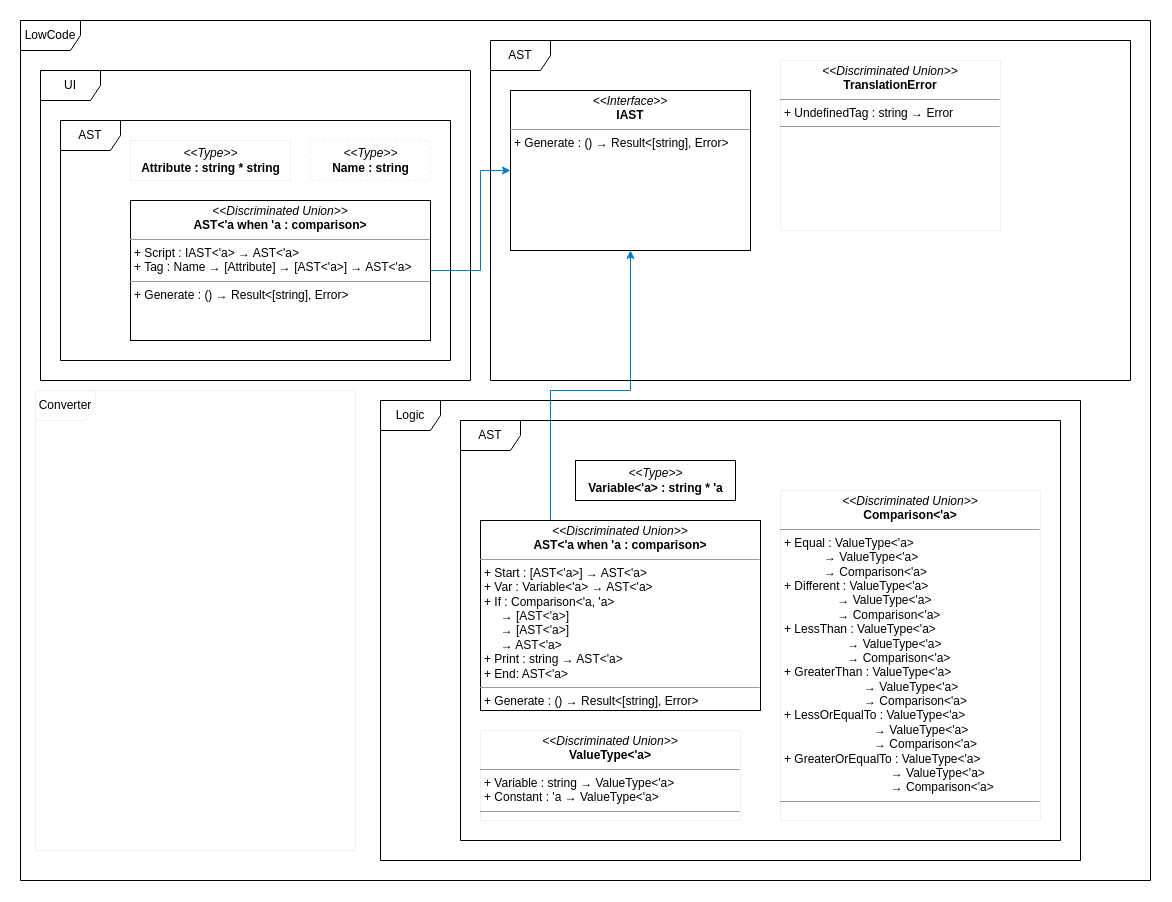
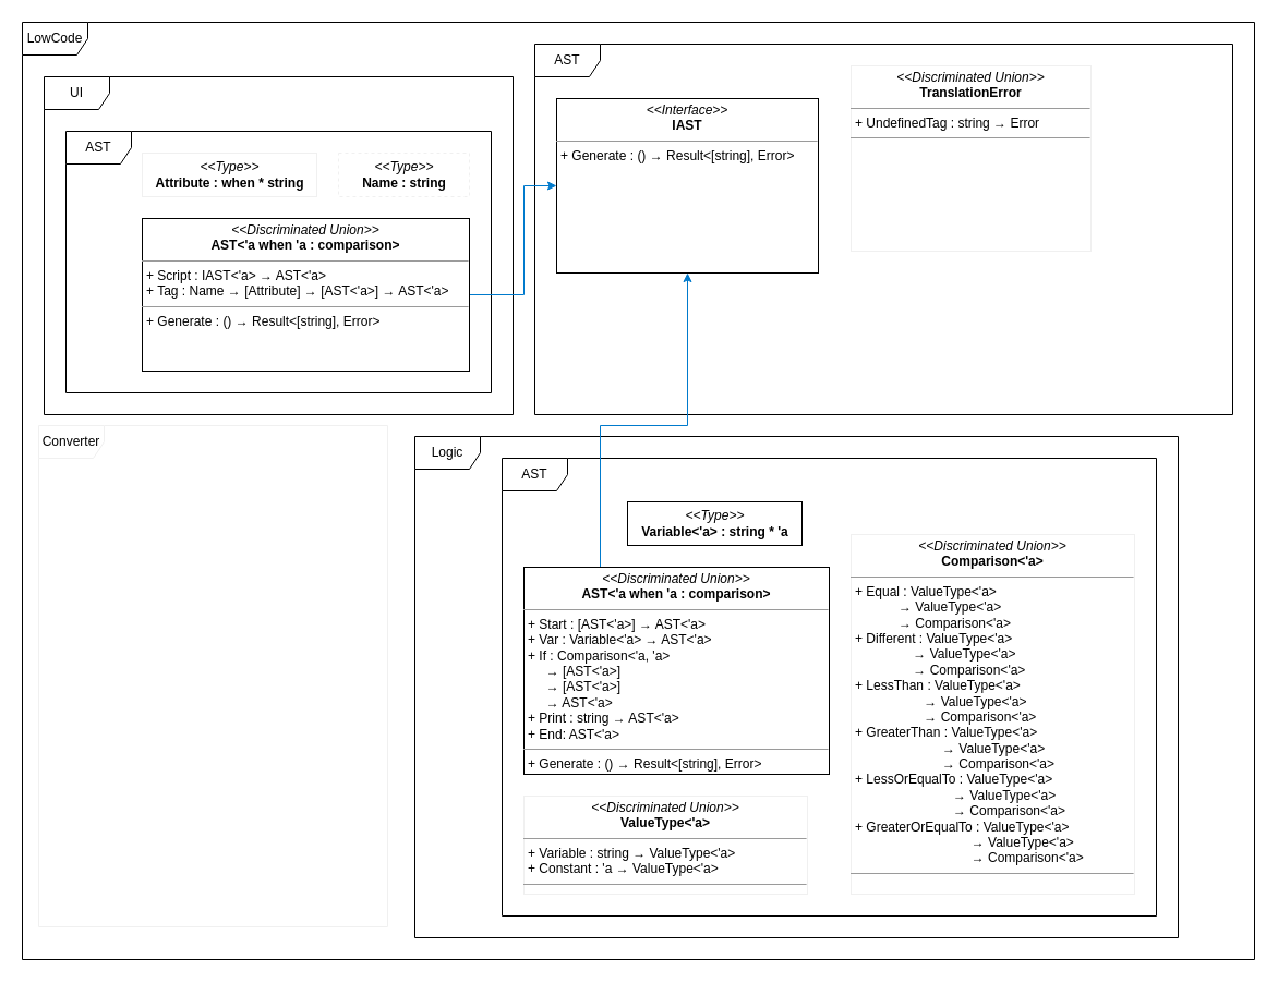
  <mxCell id="0" />
  <mxCell id="1" parent="0" />
  <mxCell id="2" value="LowCode" style="shape=umlFrame;whiteSpace=wrap;html=1;" parent="1" vertex="1"><mxGeometry x="20" y="20" width="1130" height="860" as="geometry" /></mxCell>
  <mxCell id="3" value="UI" style="shape=umlFrame;whiteSpace=wrap;html=1;" parent="1" vertex="1"><mxGeometry x="40" y="70" width="430" height="310" as="geometry" /></mxCell>
  <mxCell id="4" value="AST" style="shape=umlFrame;whiteSpace=wrap;html=1;" parent="1" vertex="1"><mxGeometry x="60" y="120" width="390" height="240" as="geometry" /></mxCell>
  <mxCell id="5" value="AST" style="shape=umlFrame;whiteSpace=wrap;html=1;" parent="1" vertex="1"><mxGeometry x="490" y="40" width="640" height="340" as="geometry" /></mxCell>
  <mxCell id="6" value="&lt;p style=&quot;margin: 0px ; margin-top: 4px ; text-align: center&quot;&gt;&lt;i&gt;&amp;lt;&amp;lt;Interface&amp;gt;&amp;gt;&lt;/i&gt;&lt;br&gt;&lt;b&gt;IAST&lt;/b&gt;&lt;/p&gt;&lt;hr size=&quot;1&quot;&gt;&lt;p style=&quot;margin: 0px ; margin-left: 4px&quot;&gt;+ Generate : ()&amp;nbsp;→ Result&amp;lt;[string], Error&amp;gt;&lt;/p&gt;" style="verticalAlign=top;align=left;overflow=fill;fontSize=12;fontFamily=Helvetica;html=1;" parent="1" vertex="1"><mxGeometry x="510" y="90" width="240" height="160" as="geometry" /></mxCell>
  <mxCell id="7" style="edgeStyle=orthogonalEdgeStyle;rounded=0;orthogonalLoop=1;jettySize=auto;html=1;exitX=1;exitY=0.5;exitDx=0;exitDy=0;entryX=0;entryY=0.5;entryDx=0;entryDy=0;strokeColor=#007ACC;" parent="1" source="8" target="6" edge="1"><mxGeometry relative="1" as="geometry"><Array as="points"><mxPoint x="480" y="270" /><mxPoint x="480" y="170" /></Array></mxGeometry></mxCell>
  <mxCell id="8" value="&lt;p style=&quot;margin: 0px ; margin-top: 4px ; text-align: center&quot;&gt;&lt;i&gt;&amp;lt;&amp;lt;Discriminated Union&amp;gt;&amp;gt;&lt;/i&gt;&lt;br&gt;&lt;b&gt;AST&amp;lt;'a when 'a : comparison&amp;gt;&lt;/b&gt;&lt;/p&gt;&lt;hr size=&quot;1&quot;&gt;&lt;p style=&quot;margin: 0px ; margin-left: 4px&quot;&gt;+ Script : IAST&amp;lt;'a&amp;gt;&amp;nbsp;→ AST&amp;lt;'a&amp;gt;&lt;/p&gt;&lt;p style=&quot;margin: 0px ; margin-left: 4px&quot;&gt;+ Tag : Name → [Attribute]&amp;nbsp;→ [AST&amp;lt;'a&amp;gt;]&amp;nbsp;→ AST&amp;lt;'a&amp;gt;&lt;/p&gt;&lt;hr size=&quot;1&quot;&gt;&lt;p style=&quot;margin: 0px ; margin-left: 4px&quot;&gt;+ Generate : ()&amp;nbsp;→ Result&amp;lt;[string], Error&amp;gt;&lt;/p&gt;" style="verticalAlign=top;align=left;overflow=fill;fontSize=12;fontFamily=Helvetica;html=1;" parent="1" vertex="1"><mxGeometry x="130" y="200" width="300" height="140" as="geometry" /></mxCell>
  <mxCell id="9" value="Logic" style="shape=umlFrame;whiteSpace=wrap;html=1;" parent="1" vertex="1"><mxGeometry x="380" y="400" width="700" height="460" as="geometry" /></mxCell>
  <mxCell id="10" value="AST" style="shape=umlFrame;whiteSpace=wrap;html=1;" parent="1" vertex="1"><mxGeometry x="460" y="420" width="600" height="420" as="geometry" /></mxCell>
  <mxCell id="11" style="edgeStyle=orthogonalEdgeStyle;rounded=0;orthogonalLoop=1;jettySize=auto;html=1;exitX=0.25;exitY=0;exitDx=0;exitDy=0;strokeColor=#007ACC;entryX=0.5;entryY=1;entryDx=0;entryDy=0;" parent="1" source="12" target="6" edge="1"><mxGeometry relative="1" as="geometry"><Array as="points"><mxPoint x="550" y="390" /><mxPoint x="630" y="390" /></Array></mxGeometry></mxCell>
  <mxCell id="12" value="&lt;p style=&quot;margin: 0px ; margin-top: 4px ; text-align: center&quot;&gt;&lt;i&gt;&amp;lt;&amp;lt;Discriminated Union&amp;gt;&amp;gt;&lt;/i&gt;&lt;br&gt;&lt;b&gt;AST&amp;lt;'a when 'a : comparison&amp;gt;&lt;/b&gt;&lt;/p&gt;&lt;hr size=&quot;1&quot;&gt;&lt;p style=&quot;margin: 0px ; margin-left: 4px&quot;&gt;+ Start : [AST&amp;lt;'a&amp;gt;] → AST&amp;lt;'a&amp;gt;&lt;/p&gt;&lt;p style=&quot;margin: 0px ; margin-left: 4px&quot;&gt;+ Var : Variable&amp;lt;'a&amp;gt; → AST&amp;lt;'a&amp;gt;&lt;/p&gt;&lt;p style=&quot;margin: 0px ; margin-left: 4px&quot;&gt;+ If : Comparison&amp;lt;'a, 'a&amp;gt;&lt;/p&gt;&lt;p style=&quot;margin: 0px ; margin-left: 4px&quot;&gt;&amp;nbsp; &amp;nbsp; &amp;nbsp;→&amp;nbsp;[AST&amp;lt;'a&amp;gt;]&lt;/p&gt;&lt;p style=&quot;margin: 0px ; margin-left: 4px&quot;&gt;&amp;nbsp; &amp;nbsp; &amp;nbsp;→ [AST&amp;lt;'a&amp;gt;]&lt;/p&gt;&lt;p style=&quot;margin: 0px ; margin-left: 4px&quot;&gt;&amp;nbsp; &amp;nbsp; &amp;nbsp;→ AST&amp;lt;'a&amp;gt;&lt;/p&gt;&lt;p style=&quot;margin: 0px ; margin-left: 4px&quot;&gt;+ Print : string&amp;nbsp;→ AST&amp;lt;'a&amp;gt;&lt;/p&gt;&lt;p style=&quot;margin: 0px ; margin-left: 4px&quot;&gt;+ End: AST&amp;lt;'a&amp;gt;&lt;/p&gt;&lt;hr size=&quot;1&quot;&gt;&lt;p style=&quot;margin: 0px ; margin-left: 4px&quot;&gt;+ Generate : ()&amp;nbsp;→ Result&amp;lt;[string], Error&amp;gt;&lt;/p&gt;" style="verticalAlign=top;align=left;overflow=fill;fontSize=12;fontFamily=Helvetica;html=1;" parent="1" vertex="1"><mxGeometry x="480" y="520" width="280" height="190" as="geometry" /></mxCell>
  <mxCell id="13" value="&lt;i&gt;&amp;lt;&amp;lt;Type&amp;gt;&amp;gt;&lt;/i&gt;&lt;br&gt;&lt;b&gt;Variable&amp;lt;'a&amp;gt; : string * 'a&lt;/b&gt;" style="html=1;" parent="1" vertex="1"><mxGeometry x="575" y="460" width="160" height="40" as="geometry" /></mxCell>
  <mxCell id="14" value="&lt;p style=&quot;margin: 0px ; margin-top: 4px ; text-align: center&quot;&gt;&lt;i&gt;&amp;lt;&amp;lt;Discriminated Union&amp;gt;&amp;gt;&lt;/i&gt;&lt;br&gt;&lt;b&gt;Comparison&amp;lt;'a&amp;gt;&lt;/b&gt;&lt;/p&gt;&lt;hr size=&quot;1&quot;&gt;&lt;p style=&quot;margin: 0px ; margin-left: 4px&quot;&gt;+ Equal : ValueType&amp;lt;'a&amp;gt;&lt;/p&gt;&lt;p style=&quot;margin: 0px ; margin-left: 4px&quot;&gt;&amp;nbsp; &amp;nbsp; &amp;nbsp; &amp;nbsp; &amp;nbsp; &amp;nbsp; → ValueType&amp;lt;'a&amp;gt;&lt;/p&gt;&lt;p style=&quot;margin: 0px ; margin-left: 4px&quot;&gt;&amp;nbsp; &amp;nbsp; &amp;nbsp; &amp;nbsp; &amp;nbsp; &amp;nbsp; → Comparison&amp;lt;'a&amp;gt;&lt;/p&gt;&lt;p style=&quot;margin: 0px ; margin-left: 4px&quot;&gt;+ Different : ValueType&amp;lt;'a&amp;gt;&lt;/p&gt;&lt;p style=&quot;margin: 0px ; margin-left: 4px&quot;&gt;&amp;nbsp; &amp;nbsp; &amp;nbsp; &amp;nbsp; &amp;nbsp; &amp;nbsp; &amp;nbsp; &amp;nbsp; → ValueType&amp;lt;'a&amp;gt;&lt;/p&gt;&lt;p style=&quot;margin: 0px ; margin-left: 4px&quot;&gt;&amp;nbsp; &amp;nbsp; &amp;nbsp; &amp;nbsp; &amp;nbsp; &amp;nbsp; &amp;nbsp; &amp;nbsp; → Comparison&amp;lt;'a&amp;gt;&lt;/p&gt;&lt;p style=&quot;margin: 0px ; margin-left: 4px&quot;&gt;+ LessThan : ValueType&amp;lt;'a&amp;gt;&lt;/p&gt;&lt;p style=&quot;margin: 0px ; margin-left: 4px&quot;&gt;&amp;nbsp; &amp;nbsp; &amp;nbsp; &amp;nbsp; &amp;nbsp; &amp;nbsp; &amp;nbsp; &amp;nbsp; &amp;nbsp; &amp;nbsp;→ ValueType&amp;lt;'a&amp;gt;&lt;/p&gt;&lt;p style=&quot;margin: 0px ; margin-left: 4px&quot;&gt;&amp;nbsp; &amp;nbsp; &amp;nbsp; &amp;nbsp; &amp;nbsp; &amp;nbsp; &amp;nbsp; &amp;nbsp; &amp;nbsp; &amp;nbsp;→ Comparison&amp;lt;'a&amp;gt;&lt;/p&gt;&lt;p style=&quot;margin: 0px ; margin-left: 4px&quot;&gt;+ GreaterThan : ValueType&amp;lt;'a&amp;gt;&lt;/p&gt;&lt;p style=&quot;margin: 0px ; margin-left: 4px&quot;&gt;&amp;nbsp; &amp;nbsp; &amp;nbsp; &amp;nbsp; &amp;nbsp; &amp;nbsp; &amp;nbsp; &amp;nbsp; &amp;nbsp; &amp;nbsp; &amp;nbsp; &amp;nbsp;&amp;nbsp;→ ValueType&amp;lt;'a&amp;gt;&lt;/p&gt;&lt;p style=&quot;margin: 0px ; margin-left: 4px&quot;&gt;&amp;nbsp; &amp;nbsp; &amp;nbsp; &amp;nbsp; &amp;nbsp; &amp;nbsp; &amp;nbsp; &amp;nbsp; &amp;nbsp; &amp;nbsp; &amp;nbsp; &amp;nbsp;&amp;nbsp;→ Comparison&amp;lt;'a&amp;gt;&lt;/p&gt;&lt;p style=&quot;margin: 0px ; margin-left: 4px&quot;&gt;+ LessOrEqualTo : ValueType&amp;lt;'a&amp;gt;&lt;/p&gt;&lt;p style=&quot;margin: 0px ; margin-left: 4px&quot;&gt;&amp;nbsp; &amp;nbsp; &amp;nbsp; &amp;nbsp; &amp;nbsp; &amp;nbsp; &amp;nbsp; &amp;nbsp; &amp;nbsp; &amp;nbsp; &amp;nbsp; &amp;nbsp; &amp;nbsp; &amp;nbsp;→ ValueType&amp;lt;'a&amp;gt;&lt;/p&gt;&lt;p style=&quot;margin: 0px ; margin-left: 4px&quot;&gt;&amp;nbsp; &amp;nbsp; &amp;nbsp; &amp;nbsp; &amp;nbsp; &amp;nbsp; &amp;nbsp; &amp;nbsp; &amp;nbsp; &amp;nbsp; &amp;nbsp; &amp;nbsp; &amp;nbsp; &amp;nbsp;→ Comparison&amp;lt;'a&amp;gt;&lt;/p&gt;&lt;p style=&quot;margin: 0px ; margin-left: 4px&quot;&gt;+ GreaterOrEqualTo : ValueType&amp;lt;'a&amp;gt;&lt;/p&gt;&lt;p style=&quot;margin: 0px ; margin-left: 4px&quot;&gt;&amp;nbsp; &amp;nbsp; &amp;nbsp; &amp;nbsp; &amp;nbsp; &amp;nbsp; &amp;nbsp; &amp;nbsp; &amp;nbsp; &amp;nbsp; &amp;nbsp; &amp;nbsp; &amp;nbsp; &amp;nbsp; &amp;nbsp; &amp;nbsp;&amp;nbsp;→ ValueType&amp;lt;'a&amp;gt;&lt;/p&gt;&lt;p style=&quot;margin: 0px ; margin-left: 4px&quot;&gt;&amp;nbsp; &amp;nbsp; &amp;nbsp; &amp;nbsp; &amp;nbsp; &amp;nbsp; &amp;nbsp; &amp;nbsp; &amp;nbsp; &amp;nbsp; &amp;nbsp; &amp;nbsp; &amp;nbsp; &amp;nbsp; &amp;nbsp; &amp;nbsp;&amp;nbsp;→ Comparison&amp;lt;'a&amp;gt;&lt;/p&gt;&lt;hr size=&quot;1&quot;&gt;&lt;p style=&quot;margin: 0px ; margin-left: 4px&quot;&gt;&lt;br&gt;&lt;/p&gt;" style="verticalAlign=top;align=left;overflow=fill;fontSize=12;fontFamily=Helvetica;html=1;strokeColor=#F0F0F0;fillColor=none;" parent="1" vertex="1"><mxGeometry x="780" y="490" width="260" height="330" as="geometry" /></mxCell>
  <mxCell id="15" value="&lt;p style=&quot;margin: 0px ; margin-top: 4px ; text-align: center&quot;&gt;&lt;i&gt;&amp;lt;&amp;lt;Discriminated Union&amp;gt;&amp;gt;&lt;/i&gt;&lt;br&gt;&lt;b&gt;ValueType&amp;lt;'a&amp;gt;&lt;/b&gt;&lt;/p&gt;&lt;hr size=&quot;1&quot;&gt;&lt;p style=&quot;margin: 0px ; margin-left: 4px&quot;&gt;+ Variable : string →&amp;nbsp;ValueType&amp;lt;'a&amp;gt;&lt;/p&gt;&lt;p style=&quot;margin: 0px ; margin-left: 4px&quot;&gt;+ Constant : 'a →&amp;nbsp;ValueType&amp;lt;'a&amp;gt;&lt;/p&gt;&lt;hr size=&quot;1&quot;&gt;&lt;p style=&quot;margin: 0px ; margin-left: 4px&quot;&gt;&lt;br&gt;&lt;/p&gt;" style="verticalAlign=top;align=left;overflow=fill;fontSize=12;fontFamily=Helvetica;html=1;strokeColor=#F0F0F0;fillColor=none;" parent="1" vertex="1"><mxGeometry x="480" y="730" width="260" height="90" as="geometry" /></mxCell>
- <mxCell id="16" value="&lt;i&gt;&amp;lt;&amp;lt;Type&amp;gt;&amp;gt;&lt;/i&gt;&lt;br&gt;&lt;b&gt;Attribute : string * string&lt;/b&gt;" style="html=1;strokeColor=#F0F0F0;fillColor=none;" parent="1" vertex="1"><mxGeometry x="130" y="140" width="160" height="40" as="geometry" /></mxCell>
+ <mxCell id="16" value="&lt;i&gt;&amp;lt;&amp;lt;Type&amp;gt;&amp;gt;&lt;/i&gt;&lt;br&gt;&lt;b&gt;Attribute : when * string&lt;/b&gt;" style="html=1;strokeColor=#F0F0F0;fillColor=none;" parent="1" vertex="1"><mxGeometry x="130" y="140" width="160" height="40" as="geometry" /></mxCell>
  <mxCell id="17" value="&lt;i&gt;&amp;lt;&amp;lt;Type&amp;gt;&amp;gt;&lt;/i&gt;&lt;br&gt;&lt;b&gt;Name : string&lt;/b&gt;" style="html=1;strokeColor=#F0F0F0;fillColor=none;dashed=1;" parent="1" vertex="1"><mxGeometry x="310" y="140" width="120" height="40" as="geometry" /></mxCell>
  <mxCell id="18" value="&lt;p style=&quot;margin: 0px ; margin-top: 4px ; text-align: center&quot;&gt;&lt;i&gt;&amp;lt;&amp;lt;Discriminated Union&amp;gt;&amp;gt;&lt;/i&gt;&lt;br&gt;&lt;b&gt;TranslationError&lt;/b&gt;&lt;/p&gt;&lt;hr size=&quot;1&quot;&gt;&lt;p style=&quot;margin: 0px ; margin-left: 4px&quot;&gt;+ UndefinedTag : string&amp;nbsp;→ Error&lt;/p&gt;&lt;hr size=&quot;1&quot;&gt;&lt;p style=&quot;margin: 0px ; margin-left: 4px&quot;&gt;&lt;br&gt;&lt;/p&gt;" style="verticalAlign=top;align=left;overflow=fill;fontSize=12;fontFamily=Helvetica;html=1;strokeColor=#F0F0F0;fillColor=none;" parent="1" vertex="1"><mxGeometry x="780" y="60" width="220" height="170" as="geometry" /></mxCell>
  <mxCell id="19" value="Converter" style="shape=umlFrame;whiteSpace=wrap;html=1;strokeColor=#F0F0F0;fillColor=none;" parent="1" vertex="1"><mxGeometry x="35" y="390" width="320" height="460" as="geometry" /></mxCell>
